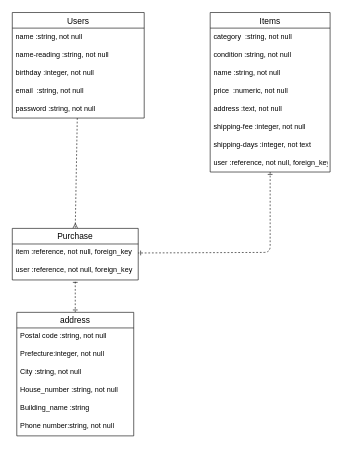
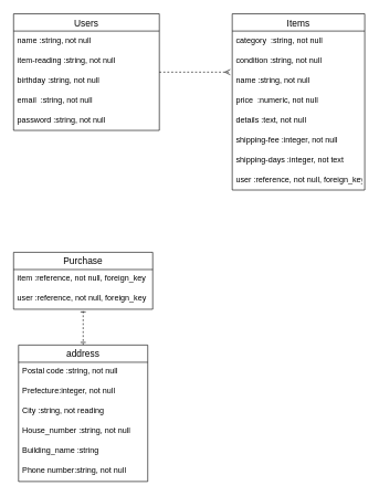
  <mxCell id="0" />
  <mxCell id="1" parent="0" />
- <mxCell id="3" style="edgeStyle=none;html=1;entryX=0.5;entryY=0;entryDx=0;entryDy=0;dashed=1;strokeColor=default;startArrow=none;startFill=0;endArrow=ERmany;endFill=0;" parent="1" source="4" target="20" edge="1"><mxGeometry relative="1" as="geometry" /></mxCell>
+ <mxCell id="2" value="" style="edgeStyle=none;html=1;strokeColor=default;dashed=1;startArrow=none;startFill=0;endArrow=ERmany;endFill=0;entryX=-0.015;entryY=1.067;entryDx=0;entryDy=0;entryPerimeter=0;" parent="1" source="4" target="13" edge="1"><mxGeometry relative="1" as="geometry" /></mxCell>
  <mxCell id="4" value="Users" style="swimlane;fontStyle=0;childLayout=stackLayout;horizontal=1;startSize=26;horizontalStack=0;resizeParent=1;resizeParentMax=0;resizeLast=0;collapsible=1;marginBottom=0;align=center;fontSize=14;" parent="1" vertex="1"><mxGeometry x="20" y="20" width="220" height="176" as="geometry" /></mxCell>
  <mxCell id="5" value="name :string, not null" style="text;strokeColor=none;fillColor=none;spacingLeft=4;spacingRight=4;overflow=hidden;rotatable=0;points=[[0,0.5],[1,0.5]];portConstraint=eastwest;fontSize=12;" parent="4" vertex="1"><mxGeometry y="26" width="220" height="30" as="geometry" /></mxCell>
- <mxCell id="6" value="name-reading :string, not null" style="text;strokeColor=none;fillColor=none;spacingLeft=4;spacingRight=4;overflow=hidden;rotatable=0;points=[[0,0.5],[1,0.5]];portConstraint=eastwest;fontSize=12;" parent="4" vertex="1"><mxGeometry y="56" width="220" height="30" as="geometry" /></mxCell>
- <mxCell id="7" value="birthday :integer, not null" style="text;strokeColor=none;fillColor=none;spacingLeft=4;spacingRight=4;overflow=hidden;rotatable=0;points=[[0,0.5],[1,0.5]];portConstraint=eastwest;fontSize=12;" parent="4" vertex="1"><mxGeometry y="86" width="220" height="30" as="geometry" /></mxCell>
+ <mxCell id="6" value="item-reading :string, not null" style="text;strokeColor=none;fillColor=none;spacingLeft=4;spacingRight=4;overflow=hidden;rotatable=0;points=[[0,0.5],[1,0.5]];portConstraint=eastwest;fontSize=12;" parent="4" vertex="1"><mxGeometry y="56" width="220" height="30" as="geometry" /></mxCell>
+ <mxCell id="7" value="birthday :string, not null" style="text;strokeColor=none;fillColor=none;spacingLeft=4;spacingRight=4;overflow=hidden;rotatable=0;points=[[0,0.5],[1,0.5]];portConstraint=eastwest;fontSize=12;" parent="4" vertex="1"><mxGeometry y="86" width="220" height="30" as="geometry" /></mxCell>
  <mxCell id="8" value="email  :string, not null " style="text;strokeColor=none;fillColor=none;spacingLeft=4;spacingRight=4;overflow=hidden;rotatable=0;points=[[0,0.5],[1,0.5]];portConstraint=eastwest;fontSize=12;" parent="4" vertex="1"><mxGeometry y="116" width="220" height="30" as="geometry" /></mxCell>
  <mxCell id="9" value="password :string, not null" style="text;strokeColor=none;fillColor=none;spacingLeft=4;spacingRight=4;overflow=hidden;rotatable=0;points=[[0,0.5],[1,0.5]];portConstraint=eastwest;fontSize=12;" parent="4" vertex="1"><mxGeometry y="146" width="220" height="30" as="geometry" /></mxCell>
- <mxCell id="10" style="edgeStyle=none;html=1;entryX=1;entryY=0.5;entryDx=0;entryDy=0;dashed=1;strokeColor=default;startArrow=ERone;startFill=0;endArrow=ERone;endFill=0;" parent="1" source="11" target="21" edge="1"><mxGeometry relative="1" as="geometry"><Array as="points"><mxPoint x="450" y="420" /></Array></mxGeometry></mxCell>
  <mxCell id="11" value="Items" style="swimlane;fontStyle=0;childLayout=stackLayout;horizontal=1;startSize=26;horizontalStack=0;resizeParent=1;resizeParentMax=0;resizeLast=0;collapsible=1;marginBottom=0;align=center;fontSize=14;" parent="1" vertex="1"><mxGeometry x="350" y="20" width="200" height="266" as="geometry" /></mxCell>
  <mxCell id="12" value="category  :string, not null" style="text;strokeColor=none;fillColor=none;spacingLeft=4;spacingRight=4;overflow=hidden;rotatable=0;points=[[0,0.5],[1,0.5]];portConstraint=eastwest;fontSize=12;" parent="11" vertex="1"><mxGeometry y="26" width="200" height="30" as="geometry" /></mxCell>
  <mxCell id="13" value="condition :string, not null" style="text;strokeColor=none;fillColor=none;spacingLeft=4;spacingRight=4;overflow=hidden;rotatable=0;points=[[0,0.5],[1,0.5]];portConstraint=eastwest;fontSize=12;" parent="11" vertex="1"><mxGeometry y="56" width="200" height="30" as="geometry" /></mxCell>
  <mxCell id="14" value="name :string, not null" style="text;strokeColor=none;fillColor=none;spacingLeft=4;spacingRight=4;overflow=hidden;rotatable=0;points=[[0,0.5],[1,0.5]];portConstraint=eastwest;fontSize=12;" parent="11" vertex="1"><mxGeometry y="86" width="200" height="30" as="geometry" /></mxCell>
  <mxCell id="15" value="price  :numeric, not null" style="text;strokeColor=none;fillColor=none;spacingLeft=4;spacingRight=4;overflow=hidden;rotatable=0;points=[[0,0.5],[1,0.5]];portConstraint=eastwest;fontSize=12;" parent="11" vertex="1"><mxGeometry y="116" width="200" height="30" as="geometry" /></mxCell>
- <mxCell id="16" value="address :text, not null" style="text;strokeColor=none;fillColor=none;spacingLeft=4;spacingRight=4;overflow=hidden;rotatable=0;points=[[0,0.5],[1,0.5]];portConstraint=eastwest;fontSize=12;" parent="11" vertex="1"><mxGeometry y="146" width="200" height="30" as="geometry" /></mxCell>
+ <mxCell id="16" value="details :text, not null" style="text;strokeColor=none;fillColor=none;spacingLeft=4;spacingRight=4;overflow=hidden;rotatable=0;points=[[0,0.5],[1,0.5]];portConstraint=eastwest;fontSize=12;" parent="11" vertex="1"><mxGeometry y="146" width="200" height="30" as="geometry" /></mxCell>
  <mxCell id="17" value="shipping-fee :integer, not null" style="text;strokeColor=none;fillColor=none;spacingLeft=4;spacingRight=4;overflow=hidden;rotatable=0;points=[[0,0.5],[1,0.5]];portConstraint=eastwest;fontSize=12;" parent="11" vertex="1"><mxGeometry y="176" width="200" height="30" as="geometry" /></mxCell>
  <mxCell id="18" value="shipping-days :integer, not text" style="text;strokeColor=none;fillColor=none;spacingLeft=4;spacingRight=4;overflow=hidden;rotatable=0;points=[[0,0.5],[1,0.5]];portConstraint=eastwest;fontSize=12;" parent="11" vertex="1"><mxGeometry y="206" width="200" height="30" as="geometry" /></mxCell>
  <mxCell id="19" value="user :reference, not null, foreign_key" style="text;strokeColor=none;fillColor=none;spacingLeft=4;spacingRight=4;overflow=hidden;rotatable=0;points=[[0,0.5],[1,0.5]];portConstraint=eastwest;fontSize=12;" parent="11" vertex="1"><mxGeometry y="236" width="200" height="30" as="geometry" /></mxCell>
  <mxCell id="20" value="Purchase" style="swimlane;fontStyle=0;childLayout=stackLayout;horizontal=1;startSize=26;horizontalStack=0;resizeParent=1;resizeParentMax=0;resizeLast=0;collapsible=1;marginBottom=0;align=center;fontSize=14;" parent="1" vertex="1"><mxGeometry x="20" y="380" width="210" height="86" as="geometry" /></mxCell>
  <mxCell id="21" value="item :reference, not null, foreign_key" style="text;strokeColor=none;fillColor=none;spacingLeft=4;spacingRight=4;overflow=hidden;rotatable=0;points=[[0,0.5],[1,0.5]];portConstraint=eastwest;fontSize=12;" parent="20" vertex="1"><mxGeometry y="26" width="210" height="30" as="geometry" /></mxCell>
  <mxCell id="22" value="user :reference, not null, foreign_key" style="text;strokeColor=none;fillColor=none;spacingLeft=4;spacingRight=4;overflow=hidden;rotatable=0;points=[[0,0.5],[1,0.5]];portConstraint=eastwest;fontSize=12;" parent="20" vertex="1"><mxGeometry y="56" width="210" height="30" as="geometry" /></mxCell>
  <mxCell id="23" value="" style="edgeStyle=none;html=1;dashed=1;strokeColor=default;startArrow=ERone;startFill=0;endArrow=ERone;endFill=0;" parent="1" source="24" target="22" edge="1"><mxGeometry relative="1" as="geometry" /></mxCell>
  <mxCell id="24" value="address" style="swimlane;fontStyle=0;childLayout=stackLayout;horizontal=1;startSize=26;horizontalStack=0;resizeParent=1;resizeParentMax=0;resizeLast=0;collapsible=1;marginBottom=0;align=center;fontSize=14;" parent="1" vertex="1"><mxGeometry x="27.5" y="520" width="195" height="206" as="geometry" /></mxCell>
  <mxCell id="25" value="Postal code :string, not null" style="text;strokeColor=none;fillColor=none;spacingLeft=4;spacingRight=4;overflow=hidden;rotatable=0;points=[[0,0.5],[1,0.5]];portConstraint=eastwest;fontSize=12;" parent="24" vertex="1"><mxGeometry y="26" width="195" height="30" as="geometry" /></mxCell>
  <mxCell id="26" value="Prefecture:integer, not null" style="text;strokeColor=none;fillColor=none;spacingLeft=4;spacingRight=4;overflow=hidden;rotatable=0;points=[[0,0.5],[1,0.5]];portConstraint=eastwest;fontSize=12;" parent="24" vertex="1"><mxGeometry y="56" width="195" height="30" as="geometry" /></mxCell>
- <mxCell id="27" value="City :string, not null" style="text;strokeColor=none;fillColor=none;spacingLeft=4;spacingRight=4;overflow=hidden;rotatable=0;points=[[0,0.5],[1,0.5]];portConstraint=eastwest;fontSize=12;" parent="24" vertex="1"><mxGeometry y="86" width="195" height="30" as="geometry" /></mxCell>
+ <mxCell id="27" value="City :string, not reading" style="text;strokeColor=none;fillColor=none;spacingLeft=4;spacingRight=4;overflow=hidden;rotatable=0;points=[[0,0.5],[1,0.5]];portConstraint=eastwest;fontSize=12;" parent="24" vertex="1"><mxGeometry y="86" width="195" height="30" as="geometry" /></mxCell>
  <mxCell id="28" value="House_number :string, not null" style="text;strokeColor=none;fillColor=none;spacingLeft=4;spacingRight=4;overflow=hidden;rotatable=0;points=[[0,0.5],[1,0.5]];portConstraint=eastwest;fontSize=12;" parent="24" vertex="1"><mxGeometry y="116" width="195" height="30" as="geometry" /></mxCell>
  <mxCell id="29" value="Building_name :string" style="text;strokeColor=none;fillColor=none;spacingLeft=4;spacingRight=4;overflow=hidden;rotatable=0;points=[[0,0.5],[1,0.5]];portConstraint=eastwest;fontSize=12;" parent="24" vertex="1"><mxGeometry y="146" width="195" height="30" as="geometry" /></mxCell>
  <mxCell id="30" value="Phone number:string, not null" style="text;strokeColor=none;fillColor=none;spacingLeft=4;spacingRight=4;overflow=hidden;rotatable=0;points=[[0,0.5],[1,0.5]];portConstraint=eastwest;fontSize=12;" parent="24" vertex="1"><mxGeometry y="176" width="195" height="30" as="geometry" /></mxCell>
